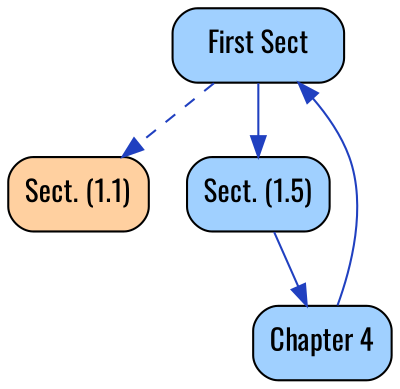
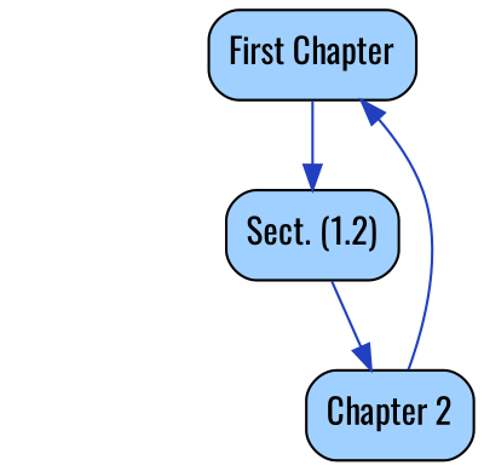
  digraph {
    fontname=Oswald
    node [fillcolor="#A0D0FF" fontname=Oswald shape=rect style="filled, rounded"]
    edge [color="#2040C0" fontname=Oswald]
-   n1 [fillcolor="#FFD0A0" label="Sect. (1.1)"]
-   "First Chapter" [label="First Sect"]
-   n3 [label="Sect. (1.5)"]
-   n4 [label="Chapter 4"]
-   "First Chapter" -> n1 [style=dashed]
+   "First Chapter"
+   n3 [label="Sect. (1.2)"]
+   n4 [label="Chapter 2"]
    "First Chapter" -> n3 [style=solid]
    n3 -> n4
    n4 -> "First Chapter"
  }
